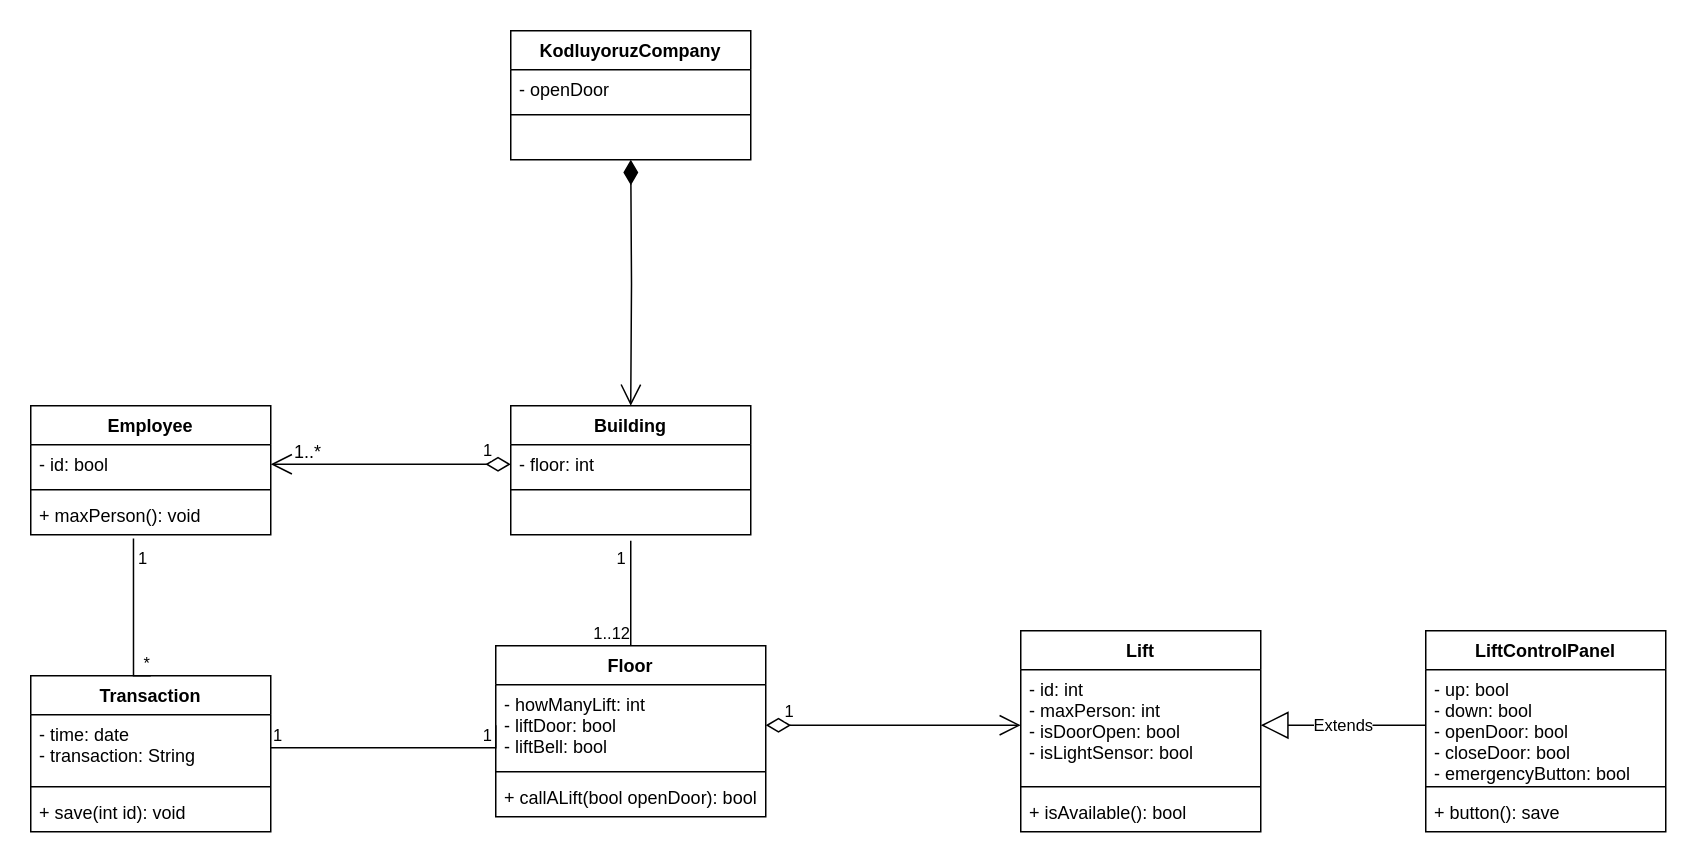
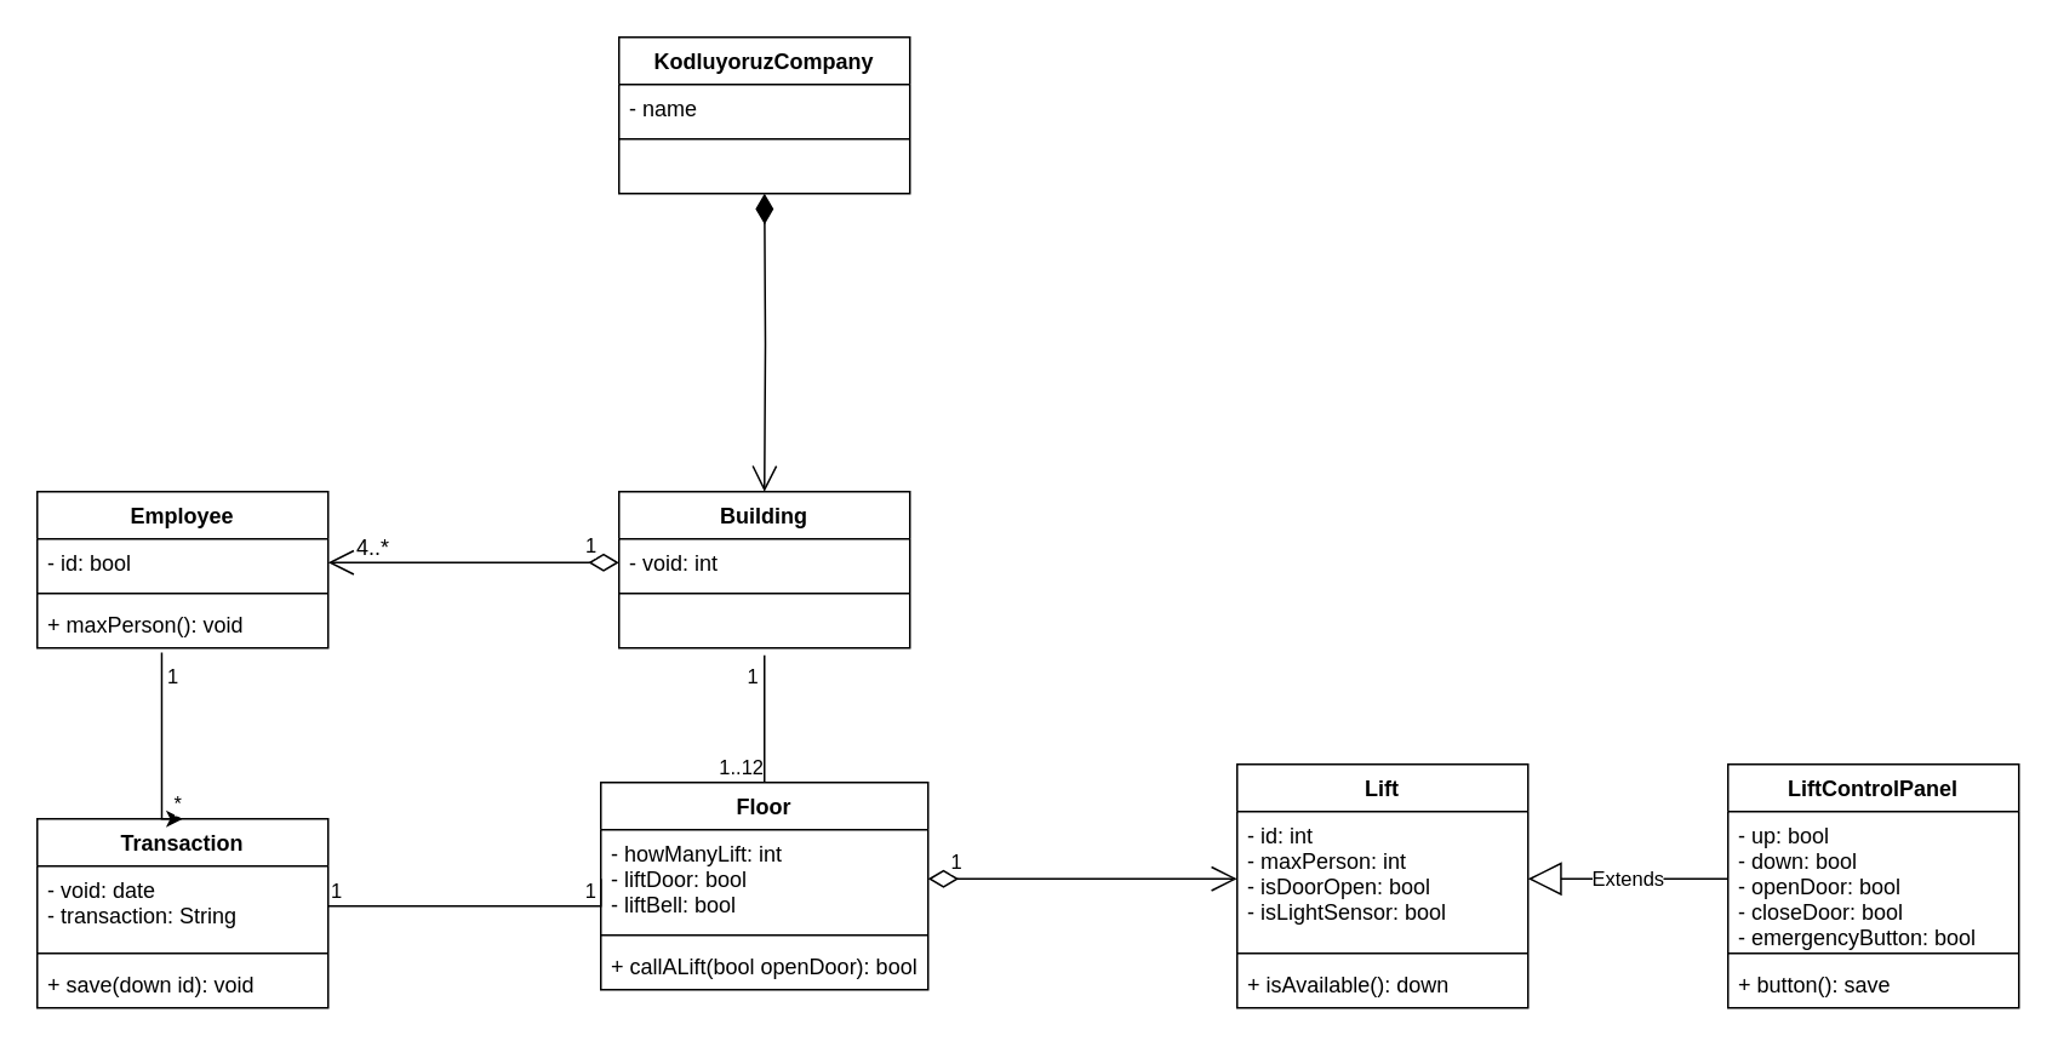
  <mxCell id="0" />
  <mxCell id="1" parent="0" />
  <mxCell id="2" value="KodluyoruzCompany" style="swimlane;fontStyle=1;align=center;verticalAlign=top;childLayout=stackLayout;horizontal=1;startSize=26;horizontalStack=0;resizeParent=1;resizeParentMax=0;resizeLast=0;collapsible=1;marginBottom=0;" vertex="1" parent="1"><mxGeometry x="340" y="20" width="160" height="86" as="geometry" /></mxCell>
- <mxCell id="3" value="- openDoor" style="text;strokeColor=none;fillColor=none;align=left;verticalAlign=top;spacingLeft=4;spacingRight=4;overflow=hidden;rotatable=0;points=[[0,0.5],[1,0.5]];portConstraint=eastwest;" vertex="1" parent="2"><mxGeometry y="26" width="160" height="26" as="geometry" /></mxCell>
+ <mxCell id="3" value="- name" style="text;strokeColor=none;fillColor=none;align=left;verticalAlign=top;spacingLeft=4;spacingRight=4;overflow=hidden;rotatable=0;points=[[0,0.5],[1,0.5]];portConstraint=eastwest;" vertex="1" parent="2"><mxGeometry y="26" width="160" height="26" as="geometry" /></mxCell>
  <mxCell id="4" value="" style="line;strokeWidth=1;fillColor=none;align=left;verticalAlign=middle;spacingTop=-1;spacingLeft=3;spacingRight=3;rotatable=0;labelPosition=right;points=[];portConstraint=eastwest;" vertex="1" parent="2"><mxGeometry y="52" width="160" height="8" as="geometry" /></mxCell>
  <mxCell id="5" value="&#10;&#10;" style="text;strokeColor=none;fillColor=none;align=left;verticalAlign=top;spacingLeft=4;spacingRight=4;overflow=hidden;rotatable=0;points=[[0,0.5],[1,0.5]];portConstraint=eastwest;" vertex="1" parent="2"><mxGeometry y="60" width="160" height="26" as="geometry" /></mxCell>
  <mxCell id="6" value="" style="endArrow=open;html=1;endSize=12;startArrow=diamondThin;startSize=14;startFill=1;edgeStyle=orthogonalEdgeStyle;align=left;verticalAlign=bottom;rounded=0;entryX=0.5;entryY=0;entryDx=0;entryDy=0;" edge="1" parent="1" target="7"><mxGeometry x="-0.547" y="10" relative="1" as="geometry"><mxPoint x="420" y="106" as="sourcePoint" /><mxPoint x="419.5" y="256" as="targetPoint" /><Array as="points" /><mxPoint as="offset" /></mxGeometry></mxCell>
  <mxCell id="7" value="Building&#10;" style="swimlane;fontStyle=1;align=center;verticalAlign=top;childLayout=stackLayout;horizontal=1;startSize=26;horizontalStack=0;resizeParent=1;resizeParentMax=0;resizeLast=0;collapsible=1;marginBottom=0;" vertex="1" parent="1"><mxGeometry x="340" y="270" width="160" height="86" as="geometry" /></mxCell>
- <mxCell id="8" value="- floor: int" style="text;strokeColor=none;fillColor=none;align=left;verticalAlign=top;spacingLeft=4;spacingRight=4;overflow=hidden;rotatable=0;points=[[0,0.5],[1,0.5]];portConstraint=eastwest;" vertex="1" parent="7"><mxGeometry y="26" width="160" height="26" as="geometry" /></mxCell>
+ <mxCell id="8" value="- void: int" style="text;strokeColor=none;fillColor=none;align=left;verticalAlign=top;spacingLeft=4;spacingRight=4;overflow=hidden;rotatable=0;points=[[0,0.5],[1,0.5]];portConstraint=eastwest;" vertex="1" parent="7"><mxGeometry y="26" width="160" height="26" as="geometry" /></mxCell>
  <mxCell id="9" value="" style="line;strokeWidth=1;fillColor=none;align=left;verticalAlign=middle;spacingTop=-1;spacingLeft=3;spacingRight=3;rotatable=0;labelPosition=right;points=[];portConstraint=eastwest;" vertex="1" parent="7"><mxGeometry y="52" width="160" height="8" as="geometry" /></mxCell>
  <mxCell id="10" value="&#10;&#10;" style="text;strokeColor=none;fillColor=none;align=left;verticalAlign=top;spacingLeft=4;spacingRight=4;overflow=hidden;rotatable=0;points=[[0,0.5],[1,0.5]];portConstraint=eastwest;" vertex="1" parent="7"><mxGeometry y="60" width="160" height="26" as="geometry" /></mxCell>
  <mxCell id="11" value="Employee" style="swimlane;fontStyle=1;align=center;verticalAlign=top;childLayout=stackLayout;horizontal=1;startSize=26;horizontalStack=0;resizeParent=1;resizeParentMax=0;resizeLast=0;collapsible=1;marginBottom=0;" vertex="1" parent="1"><mxGeometry x="20" y="270" width="160" height="86" as="geometry" /></mxCell>
  <mxCell id="12" value="- id: bool&#10;" style="text;strokeColor=none;fillColor=none;align=left;verticalAlign=top;spacingLeft=4;spacingRight=4;overflow=hidden;rotatable=0;points=[[0,0.5],[1,0.5]];portConstraint=eastwest;" vertex="1" parent="11"><mxGeometry y="26" width="160" height="26" as="geometry" /></mxCell>
  <mxCell id="13" value="" style="line;strokeWidth=1;fillColor=none;align=left;verticalAlign=middle;spacingTop=-1;spacingLeft=3;spacingRight=3;rotatable=0;labelPosition=right;points=[];portConstraint=eastwest;" vertex="1" parent="11"><mxGeometry y="52" width="160" height="8" as="geometry" /></mxCell>
  <mxCell id="14" value="+ maxPerson(): void" style="text;strokeColor=none;fillColor=none;align=left;verticalAlign=top;spacingLeft=4;spacingRight=4;overflow=hidden;rotatable=0;points=[[0,0.5],[1,0.5]];portConstraint=eastwest;" vertex="1" parent="11"><mxGeometry y="60" width="160" height="26" as="geometry" /></mxCell>
  <mxCell id="15" value="1" style="endArrow=open;html=1;endSize=12;startArrow=diamondThin;startSize=14;startFill=0;edgeStyle=orthogonalEdgeStyle;align=left;verticalAlign=bottom;rounded=0;exitX=0;exitY=0.5;exitDx=0;exitDy=0;entryX=1;entryY=0.5;entryDx=0;entryDy=0;" edge="1" parent="1"><mxGeometry x="-0.75" relative="1" as="geometry"><mxPoint x="340" y="309" as="sourcePoint" /><mxPoint x="180" y="309" as="targetPoint" /><mxPoint as="offset" /></mxGeometry></mxCell>
- <mxCell id="16" value="1..*" style="text;strokeColor=none;fillColor=none;align=left;verticalAlign=top;spacingLeft=4;spacingRight=4;overflow=hidden;rotatable=0;points=[[0,0.5],[1,0.5]];portConstraint=eastwest;" vertex="1" parent="1"><mxGeometry x="190" y="287" width="100" height="26" as="geometry" /></mxCell>
+ <mxCell id="16" value="4..*" style="text;strokeColor=none;fillColor=none;align=left;verticalAlign=top;spacingLeft=4;spacingRight=4;overflow=hidden;rotatable=0;points=[[0,0.5],[1,0.5]];portConstraint=eastwest;" vertex="1" parent="1"><mxGeometry x="190" y="287" width="100" height="26" as="geometry" /></mxCell>
  <mxCell id="17" value="Lift" style="swimlane;fontStyle=1;align=center;verticalAlign=top;childLayout=stackLayout;horizontal=1;startSize=26;horizontalStack=0;resizeParent=1;resizeParentMax=0;resizeLast=0;collapsible=1;marginBottom=0;" vertex="1" parent="1"><mxGeometry x="680" y="420" width="160" height="134" as="geometry" /></mxCell>
  <mxCell id="18" value="- id: int&#10;- maxPerson: int&#10;- isDoorOpen: bool&#10;- isLightSensor: bool " style="text;strokeColor=none;fillColor=none;align=left;verticalAlign=top;spacingLeft=4;spacingRight=4;overflow=hidden;rotatable=0;points=[[0,0.5],[1,0.5]];portConstraint=eastwest;" vertex="1" parent="17"><mxGeometry y="26" width="160" height="74" as="geometry" /></mxCell>
  <mxCell id="19" value="" style="line;strokeWidth=1;fillColor=none;align=left;verticalAlign=middle;spacingTop=-1;spacingLeft=3;spacingRight=3;rotatable=0;labelPosition=right;points=[];portConstraint=eastwest;" vertex="1" parent="17"><mxGeometry y="100" width="160" height="8" as="geometry" /></mxCell>
- <mxCell id="20" value="+ isAvailable(): bool" style="text;strokeColor=none;fillColor=none;align=left;verticalAlign=top;spacingLeft=4;spacingRight=4;overflow=hidden;rotatable=0;points=[[0,0.5],[1,0.5]];portConstraint=eastwest;" vertex="1" parent="17"><mxGeometry y="108" width="160" height="26" as="geometry" /></mxCell>
+ <mxCell id="20" value="+ isAvailable(): down" style="text;strokeColor=none;fillColor=none;align=left;verticalAlign=top;spacingLeft=4;spacingRight=4;overflow=hidden;rotatable=0;points=[[0,0.5],[1,0.5]];portConstraint=eastwest;" vertex="1" parent="17"><mxGeometry y="108" width="160" height="26" as="geometry" /></mxCell>
  <mxCell id="21" value="1" style="endArrow=open;html=1;endSize=12;startArrow=diamondThin;startSize=14;startFill=0;edgeStyle=orthogonalEdgeStyle;align=left;verticalAlign=bottom;rounded=0;exitX=1;exitY=0.5;exitDx=0;exitDy=0;entryX=0;entryY=0.5;entryDx=0;entryDy=0;" edge="1" parent="1" source="27" target="18"><mxGeometry x="-0.875" relative="1" as="geometry"><mxPoint x="440" y="270" as="sourcePoint" /><mxPoint x="600" y="270" as="targetPoint" /><Array as="points"><mxPoint x="560" y="483" /><mxPoint x="560" y="483" /></Array><mxPoint as="offset" /></mxGeometry></mxCell>
  <mxCell id="22" value="LiftControlPanel" style="swimlane;fontStyle=1;align=center;verticalAlign=top;childLayout=stackLayout;horizontal=1;startSize=26;horizontalStack=0;resizeParent=1;resizeParentMax=0;resizeLast=0;collapsible=1;marginBottom=0;" vertex="1" parent="1"><mxGeometry x="950" y="420" width="160" height="134" as="geometry" /></mxCell>
  <mxCell id="23" value="- up: bool&#10;- down: bool&#10;- openDoor: bool&#10;- closeDoor: bool&#10;- emergencyButton: bool" style="text;strokeColor=none;fillColor=none;align=left;verticalAlign=top;spacingLeft=4;spacingRight=4;overflow=hidden;rotatable=0;points=[[0,0.5],[1,0.5]];portConstraint=eastwest;" vertex="1" parent="22"><mxGeometry y="26" width="160" height="74" as="geometry" /></mxCell>
  <mxCell id="24" value="" style="line;strokeWidth=1;fillColor=none;align=left;verticalAlign=middle;spacingTop=-1;spacingLeft=3;spacingRight=3;rotatable=0;labelPosition=right;points=[];portConstraint=eastwest;" vertex="1" parent="22"><mxGeometry y="100" width="160" height="8" as="geometry" /></mxCell>
  <mxCell id="25" value="+ button(): save" style="text;strokeColor=none;fillColor=none;align=left;verticalAlign=top;spacingLeft=4;spacingRight=4;overflow=hidden;rotatable=0;points=[[0,0.5],[1,0.5]];portConstraint=eastwest;" vertex="1" parent="22"><mxGeometry y="108" width="160" height="26" as="geometry" /></mxCell>
  <mxCell id="26" value="Floor" style="swimlane;fontStyle=1;align=center;verticalAlign=top;childLayout=stackLayout;horizontal=1;startSize=26;horizontalStack=0;resizeParent=1;resizeParentMax=0;resizeLast=0;collapsible=1;marginBottom=0;" vertex="1" parent="1"><mxGeometry x="330" y="430" width="180" height="114" as="geometry" /></mxCell>
  <mxCell id="27" value="- howManyLift: int&#10;- liftDoor: bool&#10;- liftBell: bool" style="text;strokeColor=none;fillColor=none;align=left;verticalAlign=top;spacingLeft=4;spacingRight=4;overflow=hidden;rotatable=0;points=[[0,0.5],[1,0.5]];portConstraint=eastwest;" vertex="1" parent="26"><mxGeometry y="26" width="180" height="54" as="geometry" /></mxCell>
  <mxCell id="28" value="" style="line;strokeWidth=1;fillColor=none;align=left;verticalAlign=middle;spacingTop=-1;spacingLeft=3;spacingRight=3;rotatable=0;labelPosition=right;points=[];portConstraint=eastwest;" vertex="1" parent="26"><mxGeometry y="80" width="180" height="8" as="geometry" /></mxCell>
  <mxCell id="29" value="+ callALift(bool openDoor): bool&#10;" style="text;strokeColor=none;fillColor=none;align=left;verticalAlign=top;spacingLeft=4;spacingRight=4;overflow=hidden;rotatable=0;points=[[0,0.5],[1,0.5]];portConstraint=eastwest;" vertex="1" parent="26"><mxGeometry y="88" width="180" height="26" as="geometry" /></mxCell>
  <mxCell id="30" value="" style="endArrow=none;html=1;edgeStyle=orthogonalEdgeStyle;rounded=0;" edge="1" parent="1"><mxGeometry relative="1" as="geometry"><mxPoint x="420" y="360" as="sourcePoint" /><mxPoint x="420" y="430" as="targetPoint" /></mxGeometry></mxCell>
  <mxCell id="31" value="1" style="edgeLabel;resizable=0;html=1;align=left;verticalAlign=bottom;" connectable="0" vertex="1" parent="30"><mxGeometry x="-1" relative="1" as="geometry"><mxPoint x="-11" y="20" as="offset" /></mxGeometry></mxCell>
  <mxCell id="32" value="1..12" style="edgeLabel;resizable=0;html=1;align=right;verticalAlign=bottom;" connectable="0" vertex="1" parent="30"><mxGeometry x="1" relative="1" as="geometry" /></mxCell>
  <mxCell id="33" value="Transaction" style="swimlane;fontStyle=1;align=center;verticalAlign=top;childLayout=stackLayout;horizontal=1;startSize=26;horizontalStack=0;resizeParent=1;resizeParentMax=0;resizeLast=0;collapsible=1;marginBottom=0;" vertex="1" parent="1"><mxGeometry x="20" y="450" width="160" height="104" as="geometry" /></mxCell>
- <mxCell id="34" value="- time: date&#10;- transaction: String" style="text;strokeColor=none;fillColor=none;align=left;verticalAlign=top;spacingLeft=4;spacingRight=4;overflow=hidden;rotatable=0;points=[[0,0.5],[1,0.5]];portConstraint=eastwest;" vertex="1" parent="33"><mxGeometry y="26" width="160" height="44" as="geometry" /></mxCell>
+ <mxCell id="34" value="- void: date&#10;- transaction: String" style="text;strokeColor=none;fillColor=none;align=left;verticalAlign=top;spacingLeft=4;spacingRight=4;overflow=hidden;rotatable=0;points=[[0,0.5],[1,0.5]];portConstraint=eastwest;" vertex="1" parent="33"><mxGeometry y="26" width="160" height="44" as="geometry" /></mxCell>
  <mxCell id="35" value="" style="line;strokeWidth=1;fillColor=none;align=left;verticalAlign=middle;spacingTop=-1;spacingLeft=3;spacingRight=3;rotatable=0;labelPosition=right;points=[];portConstraint=eastwest;" vertex="1" parent="33"><mxGeometry y="70" width="160" height="8" as="geometry" /></mxCell>
- <mxCell id="36" value="+ save(int id): void" style="text;strokeColor=none;fillColor=none;align=left;verticalAlign=top;spacingLeft=4;spacingRight=4;overflow=hidden;rotatable=0;points=[[0,0.5],[1,0.5]];portConstraint=eastwest;" vertex="1" parent="33"><mxGeometry y="78" width="160" height="26" as="geometry" /></mxCell>
+ <mxCell id="36" value="+ save(down id): void" style="text;strokeColor=none;fillColor=none;align=left;verticalAlign=top;spacingLeft=4;spacingRight=4;overflow=hidden;rotatable=0;points=[[0,0.5],[1,0.5]];portConstraint=eastwest;" vertex="1" parent="33"><mxGeometry y="78" width="160" height="26" as="geometry" /></mxCell>
  <mxCell id="37" value="Extends" style="endArrow=block;endSize=16;endFill=0;html=1;rounded=0;exitX=0;exitY=0.5;exitDx=0;exitDy=0;entryX=1;entryY=0.5;entryDx=0;entryDy=0;" edge="1" parent="1" source="23" target="18"><mxGeometry width="160" relative="1" as="geometry"><mxPoint x="630" y="410" as="sourcePoint" /><mxPoint x="790" y="410" as="targetPoint" /></mxGeometry></mxCell>
- <mxCell id="38" value="" style="endArrow=none;html=1;edgeStyle=orthogonalEdgeStyle;rounded=0;exitX=0.428;exitY=1.096;exitDx=0;exitDy=0;exitPerimeter=0;entryX=0.5;entryY=0;entryDx=0;entryDy=0;" edge="1" parent="1" source="14" target="33"><mxGeometry relative="1" as="geometry"><mxPoint x="340" y="410" as="sourcePoint" /><mxPoint x="500" y="410" as="targetPoint" /><Array as="points"><mxPoint x="89" y="450" /></Array></mxGeometry></mxCell>
+ <mxCell id="38" value="" style="endArrow=classic;html=1;edgeStyle=orthogonalEdgeStyle;rounded=0;exitX=0.428;exitY=1.096;exitDx=0;exitDy=0;exitPerimeter=0;entryX=0.5;entryY=0;entryDx=0;entryDy=0;" edge="1" parent="1" source="14" target="33"><mxGeometry relative="1" as="geometry"><mxPoint x="340" y="410" as="sourcePoint" /><mxPoint x="500" y="410" as="targetPoint" /><Array as="points"><mxPoint x="89" y="450" /></Array></mxGeometry></mxCell>
  <mxCell id="39" value="1" style="edgeLabel;resizable=0;html=1;align=left;verticalAlign=bottom;" connectable="0" vertex="1" parent="38"><mxGeometry x="-1" relative="1" as="geometry"><mxPoint x="2" y="22" as="offset" /></mxGeometry></mxCell>
  <mxCell id="40" value="*" style="edgeLabel;resizable=0;html=1;align=right;verticalAlign=bottom;" connectable="0" vertex="1" parent="38"><mxGeometry x="1" relative="1" as="geometry"><mxPoint as="offset" /></mxGeometry></mxCell>
  <mxCell id="41" value="" style="endArrow=none;html=1;edgeStyle=orthogonalEdgeStyle;rounded=0;exitX=1;exitY=0.5;exitDx=0;exitDy=0;entryX=0;entryY=0.5;entryDx=0;entryDy=0;" edge="1" parent="1" source="34" target="27"><mxGeometry relative="1" as="geometry"><mxPoint x="340" y="410" as="sourcePoint" /><mxPoint x="500" y="410" as="targetPoint" /><Array as="points"><mxPoint x="330" y="498" /></Array></mxGeometry></mxCell>
  <mxCell id="42" value="1" style="edgeLabel;resizable=0;html=1;align=left;verticalAlign=bottom;" connectable="0" vertex="1" parent="41"><mxGeometry x="-1" relative="1" as="geometry" /></mxCell>
  <mxCell id="43" value="1" style="edgeLabel;resizable=0;html=1;align=right;verticalAlign=bottom;" connectable="0" vertex="1" parent="41"><mxGeometry x="1" relative="1" as="geometry"><mxPoint x="-2" y="15" as="offset" /></mxGeometry></mxCell>
